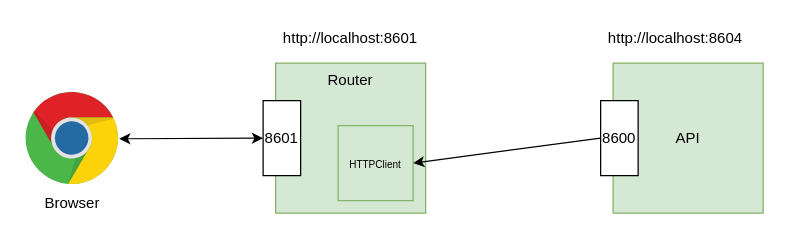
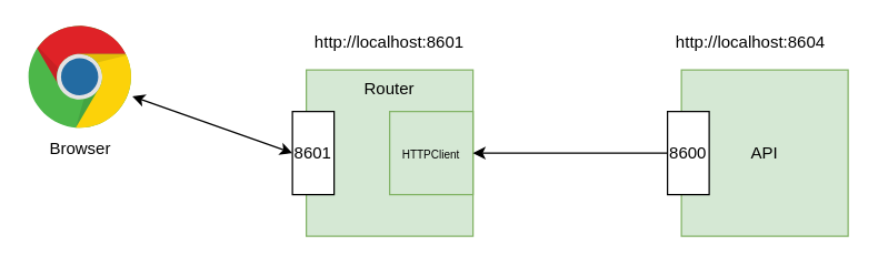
  <mxCell id="0" />
  <mxCell id="1" parent="0" />
  <mxCell id="2" value="Router" style="whiteSpace=wrap;html=1;aspect=fixed;fillColor=#d5e8d4;strokeColor=#82b366;verticalAlign=top;" vertex="1" parent="1"><mxGeometry x="220" y="50" width="120" height="120" as="geometry" /></mxCell>
  <mxCell id="3" value="8601" style="rounded=0;whiteSpace=wrap;html=1;" vertex="1" parent="1"><mxGeometry x="210" y="80" width="30" height="60" as="geometry" /></mxCell>
  <mxCell id="4" value="API" style="whiteSpace=wrap;html=1;aspect=fixed;fillColor=#d5e8d4;strokeColor=#82b366;" vertex="1" parent="1"><mxGeometry x="490" y="50" width="120" height="120" as="geometry" /></mxCell>
  <mxCell id="5" value="8600" style="rounded=0;whiteSpace=wrap;html=1;" vertex="1" parent="1"><mxGeometry x="480" y="80" width="30" height="60" as="geometry" /></mxCell>
- <mxCell id="6" value="&lt;font style=&quot;font-size: 8px&quot;&gt;HTTPClient&lt;/font&gt;" style="rounded=0;whiteSpace=wrap;html=1;fillColor=#d5e8d4;strokeColor=#82b366;" vertex="1" parent="1"><mxGeometry x="270" y="100" width="60" height="60" as="geometry" /></mxCell>
+ <mxCell id="6" value="&lt;font style=&quot;font-size: 8px&quot;&gt;HTTPClient&lt;/font&gt;" style="rounded=0;whiteSpace=wrap;html=1;fillColor=#d5e8d4;strokeColor=#82b366;" vertex="1" parent="1"><mxGeometry x="280" y="80" width="60" height="60" as="geometry" /></mxCell>
  <mxCell id="7" value="" style="endArrow=none;startArrow=classic;html=1;exitX=1;exitY=0.5;exitDx=0;exitDy=0;entryX=0;entryY=0.5;entryDx=0;entryDy=0;" edge="1" parent="1" source="6" target="5"><mxGeometry width="50" height="50" relative="1" as="geometry"><mxPoint x="370" y="210" as="sourcePoint" /><mxPoint x="420" y="160" as="targetPoint" /></mxGeometry></mxCell>
- <mxCell id="8" value="Browser" style="dashed=0;outlineConnect=0;html=1;align=center;labelPosition=center;verticalLabelPosition=bottom;verticalAlign=top;shape=mxgraph.weblogos.chrome" vertex="1" parent="1"><mxGeometry x="20" y="73" width="74.8" height="75.4" as="geometry" /></mxCell>
+ <mxCell id="8" value="Browser" style="dashed=0;outlineConnect=0;html=1;align=center;labelPosition=center;verticalLabelPosition=bottom;verticalAlign=top;shape=mxgraph.weblogos.chrome" vertex="1" parent="1"><mxGeometry x="20" y="18" width="74.8" height="75.4" as="geometry" /></mxCell>
  <mxCell id="9" value="" style="endArrow=classic;startArrow=classic;html=1;entryX=0;entryY=0.5;entryDx=0;entryDy=0;" edge="1" parent="1" source="8" target="3"><mxGeometry width="50" height="50" relative="1" as="geometry"><mxPoint x="370" y="210" as="sourcePoint" /><mxPoint x="180" y="110" as="targetPoint" /></mxGeometry></mxCell>
  <mxCell id="10" value="http://localhost:8604" style="text;html=1;strokeColor=none;fillColor=none;align=center;verticalAlign=middle;whiteSpace=wrap;rounded=0;" vertex="1" parent="1"><mxGeometry x="520" y="20" width="40" height="20" as="geometry" /></mxCell>
  <mxCell id="11" value="http://localhost:8601&lt;br&gt;" style="text;html=1;strokeColor=none;fillColor=none;align=center;verticalAlign=middle;whiteSpace=wrap;rounded=0;" vertex="1" parent="1"><mxGeometry x="260" y="20" width="40" height="20" as="geometry" /></mxCell>
